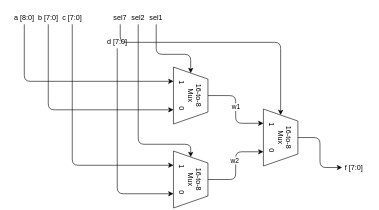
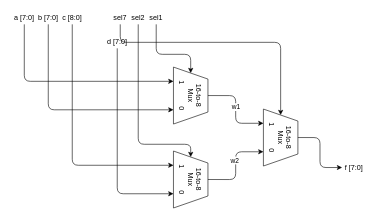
  <mxCell id="0" />
  <mxCell id="1" parent="0" />
  <mxCell id="2" value="" style="group" parent="1" vertex="1" connectable="0"><mxGeometry x="30" y="50" width="40" height="80" as="geometry" /></mxCell>
- <mxCell id="3" value="a [8:0]" style="text;html=1;strokeColor=none;fillColor=none;align=center;verticalAlign=middle;whiteSpace=wrap;rounded=0;" parent="2" vertex="1"><mxGeometry x="-10" y="-30" width="40" height="20" as="geometry" /></mxCell>
+ <mxCell id="3" value="a [7:0]" style="text;html=1;strokeColor=none;fillColor=none;align=center;verticalAlign=middle;whiteSpace=wrap;rounded=0;" parent="2" vertex="1"><mxGeometry x="-10" y="-30" width="40" height="20" as="geometry" /></mxCell>
  <mxCell id="4" value="" style="group" parent="1" vertex="1" connectable="0"><mxGeometry x="100" y="50" width="40" height="80" as="geometry" /></mxCell>
- <mxCell id="5" value="c [7:0]" style="text;html=1;strokeColor=none;fillColor=none;align=center;verticalAlign=middle;whiteSpace=wrap;rounded=0;" parent="4" vertex="1"><mxGeometry y="-30" width="40" height="20" as="geometry" /></mxCell>
+ <mxCell id="5" value="c [8:0]" style="text;html=1;strokeColor=none;fillColor=none;align=center;verticalAlign=middle;whiteSpace=wrap;rounded=0;" parent="4" vertex="1"><mxGeometry y="-30" width="40" height="20" as="geometry" /></mxCell>
  <mxCell id="6" value="" style="group" parent="1" vertex="1" connectable="0"><mxGeometry x="60" y="50" width="40" height="80" as="geometry" /></mxCell>
  <mxCell id="7" value="b [7:0]" style="text;html=1;strokeColor=none;fillColor=none;align=center;verticalAlign=middle;whiteSpace=wrap;rounded=0;" parent="6" vertex="1"><mxGeometry y="-30" width="40" height="20" as="geometry" /></mxCell>
  <mxCell id="8" value="" style="endArrow=classic;html=1;entryX=0;entryY=0.5;entryDx=0;entryDy=0;exitX=0.5;exitY=1;exitDx=0;exitDy=0;edgeStyle=orthogonalEdgeStyle;" parent="1" source="10" target="20" edge="1"><mxGeometry width="50" height="50" relative="1" as="geometry"><mxPoint x="160" y="120" as="sourcePoint" /><mxPoint x="350" y="140" as="targetPoint" /><Array as="points"><mxPoint x="260" y="90" /><mxPoint x="318" y="90" /></Array></mxGeometry></mxCell>
  <mxCell id="9" value="sel7" style="text;html=1;strokeColor=none;fillColor=none;align=center;verticalAlign=middle;whiteSpace=wrap;rounded=0;" parent="1" vertex="1"><mxGeometry x="180" y="20" width="40" height="20" as="geometry" /></mxCell>
  <mxCell id="10" value="sel1" style="text;html=1;strokeColor=none;fillColor=none;align=center;verticalAlign=middle;whiteSpace=wrap;rounded=0;" parent="1" vertex="1"><mxGeometry x="240" y="20" width="40" height="20" as="geometry" /></mxCell>
  <mxCell id="11" value="" style="endArrow=classic;html=1;entryX=0.25;entryY=1;entryDx=0;entryDy=0;exitX=0.5;exitY=1;exitDx=0;exitDy=0;edgeStyle=orthogonalEdgeStyle;" parent="1" source="3" target="20" edge="1"><mxGeometry width="50" height="50" relative="1" as="geometry"><mxPoint x="40" y="120" as="sourcePoint" /><mxPoint x="290" y="155" as="targetPoint" /></mxGeometry></mxCell>
  <mxCell id="12" value="" style="endArrow=classic;html=1;entryX=0.75;entryY=1;entryDx=0;entryDy=0;exitX=0.5;exitY=1;exitDx=0;exitDy=0;edgeStyle=orthogonalEdgeStyle;" parent="1" source="7" target="20" edge="1"><mxGeometry width="50" height="50" relative="1" as="geometry"><mxPoint x="70" y="120" as="sourcePoint" /><mxPoint x="290" y="185" as="targetPoint" /></mxGeometry></mxCell>
  <mxCell id="13" value="" style="endArrow=classic;html=1;entryX=0.25;entryY=1;entryDx=0;entryDy=0;exitX=0.5;exitY=1;exitDx=0;exitDy=0;edgeStyle=orthogonalEdgeStyle;" parent="1" source="5" target="21" edge="1"><mxGeometry width="50" height="50" relative="1" as="geometry"><mxPoint x="100" y="120" as="sourcePoint" /><mxPoint x="290" y="275" as="targetPoint" /></mxGeometry></mxCell>
  <mxCell id="14" value="" style="endArrow=classic;html=1;entryX=0.75;entryY=1;entryDx=0;entryDy=0;exitX=0.5;exitY=1;exitDx=0;exitDy=0;edgeStyle=orthogonalEdgeStyle;" parent="1" source="27" target="21" edge="1"><mxGeometry width="50" height="50" relative="1" as="geometry"><mxPoint x="130" y="120" as="sourcePoint" /><mxPoint x="290" y="305" as="targetPoint" /></mxGeometry></mxCell>
  <mxCell id="15" value="sel2" style="text;html=1;strokeColor=none;fillColor=none;align=center;verticalAlign=middle;whiteSpace=wrap;rounded=0;" parent="1" vertex="1"><mxGeometry x="210" y="20" width="40" height="20" as="geometry" /></mxCell>
  <mxCell id="16" value="" style="endArrow=classic;html=1;rounded=1;exitX=0.5;exitY=0;exitDx=0;exitDy=0;entryX=0.75;entryY=1;entryDx=0;entryDy=0;edgeStyle=orthogonalEdgeStyle;" parent="1" source="21" target="24" edge="1"><mxGeometry width="50" height="50" relative="1" as="geometry"><mxPoint x="410" y="290" as="sourcePoint" /><mxPoint x="480" y="245" as="targetPoint" /></mxGeometry></mxCell>
  <mxCell id="17" value="w2" style="edgeLabel;html=1;align=center;verticalAlign=middle;resizable=0;points=[];" parent="16" vertex="1" connectable="0"><mxGeometry x="0.134" y="2" relative="1" as="geometry"><mxPoint as="offset" /></mxGeometry></mxCell>
  <mxCell id="18" value="" style="endArrow=classic;html=1;rounded=1;exitX=0.5;exitY=0;exitDx=0;exitDy=0;entryX=0.25;entryY=1;entryDx=0;entryDy=0;edgeStyle=orthogonalEdgeStyle;" parent="1" source="20" target="24" edge="1"><mxGeometry width="50" height="50" relative="1" as="geometry"><mxPoint x="410" y="170" as="sourcePoint" /><mxPoint x="480" y="215" as="targetPoint" /></mxGeometry></mxCell>
  <mxCell id="19" value="w1" style="edgeLabel;html=1;align=center;verticalAlign=middle;resizable=0;points=[];" parent="18" vertex="1" connectable="0"><mxGeometry x="-0.056" relative="1" as="geometry"><mxPoint as="offset" /></mxGeometry></mxCell>
  <mxCell id="20" value="16-to-8&lt;br&gt;Mux&lt;br&gt;1&amp;nbsp; &amp;nbsp; &amp;nbsp; &amp;nbsp; &amp;nbsp; &amp;nbsp;0" style="shape=trapezoid;perimeter=trapezoidPerimeter;whiteSpace=wrap;html=1;fixedSize=1;rounded=0;fillColor=none;rotation=90;" parent="1" vertex="1"><mxGeometry x="270" y="130" width="95" height="57.5" as="geometry" /></mxCell>
  <mxCell id="21" value="16-to-8&lt;br&gt;Mux&lt;br&gt;1&amp;nbsp; &amp;nbsp; &amp;nbsp; &amp;nbsp; &amp;nbsp; &amp;nbsp;0" style="shape=trapezoid;perimeter=trapezoidPerimeter;whiteSpace=wrap;html=1;fixedSize=1;rounded=0;fillColor=none;rotation=90;" parent="1" vertex="1"><mxGeometry x="270" y="270" width="95" height="57.5" as="geometry" /></mxCell>
  <mxCell id="22" value="" style="endArrow=classic;html=1;entryX=0;entryY=0.5;entryDx=0;entryDy=0;exitX=0.5;exitY=1;exitDx=0;exitDy=0;edgeStyle=orthogonalEdgeStyle;" parent="1" source="15" target="21" edge="1"><mxGeometry width="50" height="50" relative="1" as="geometry"><mxPoint x="180" y="160" as="sourcePoint" /><mxPoint x="253.5" y="241.25" as="targetPoint" /><Array as="points"><mxPoint x="230" y="240" /><mxPoint x="318" y="240" /></Array></mxGeometry></mxCell>
  <mxCell id="23" style="edgeStyle=orthogonalEdgeStyle;rounded=1;orthogonalLoop=1;jettySize=auto;html=1;exitX=0.5;exitY=0;exitDx=0;exitDy=0;entryX=0;entryY=0.5;entryDx=0;entryDy=0;" parent="1" source="24" target="26" edge="1"><mxGeometry relative="1" as="geometry"><mxPoint x="560" y="229" as="targetPoint" /></mxGeometry></mxCell>
  <mxCell id="24" value="&lt;span&gt;16-to-8&lt;/span&gt;&lt;br&gt;&lt;span&gt;Mux&lt;br&gt;1&amp;nbsp; &amp;nbsp; &amp;nbsp; &amp;nbsp; &amp;nbsp; &amp;nbsp;0&lt;br&gt;&lt;/span&gt;" style="shape=trapezoid;perimeter=trapezoidPerimeter;whiteSpace=wrap;html=1;fixedSize=1;rounded=0;fillColor=none;rotation=90;" parent="1" vertex="1"><mxGeometry x="420" y="200" width="95" height="57.5" as="geometry" /></mxCell>
  <mxCell id="25" value="" style="endArrow=classic;html=1;entryX=0;entryY=0.5;entryDx=0;entryDy=0;exitX=0.5;exitY=1;exitDx=0;exitDy=0;edgeStyle=orthogonalEdgeStyle;" parent="1" source="9" target="24" edge="1"><mxGeometry width="50" height="50" relative="1" as="geometry"><mxPoint x="254" y="50" as="sourcePoint" /><mxPoint x="327.5" y="131.25" as="targetPoint" /><Array as="points"><mxPoint x="200" y="70" /><mxPoint x="468" y="70" /></Array></mxGeometry></mxCell>
  <mxCell id="26" value="f [7:0]" style="text;html=1;strokeColor=none;fillColor=none;align=center;verticalAlign=middle;whiteSpace=wrap;rounded=0;" parent="1" vertex="1"><mxGeometry x="570" y="268.75" width="40" height="20" as="geometry" /></mxCell>
  <mxCell id="27" value="d [7:0]" style="text;html=1;strokeColor=none;fillColor=none;align=center;verticalAlign=middle;whiteSpace=wrap;rounded=0;" parent="1" vertex="1"><mxGeometry x="175" y="60" width="40" height="20" as="geometry" /></mxCell>
